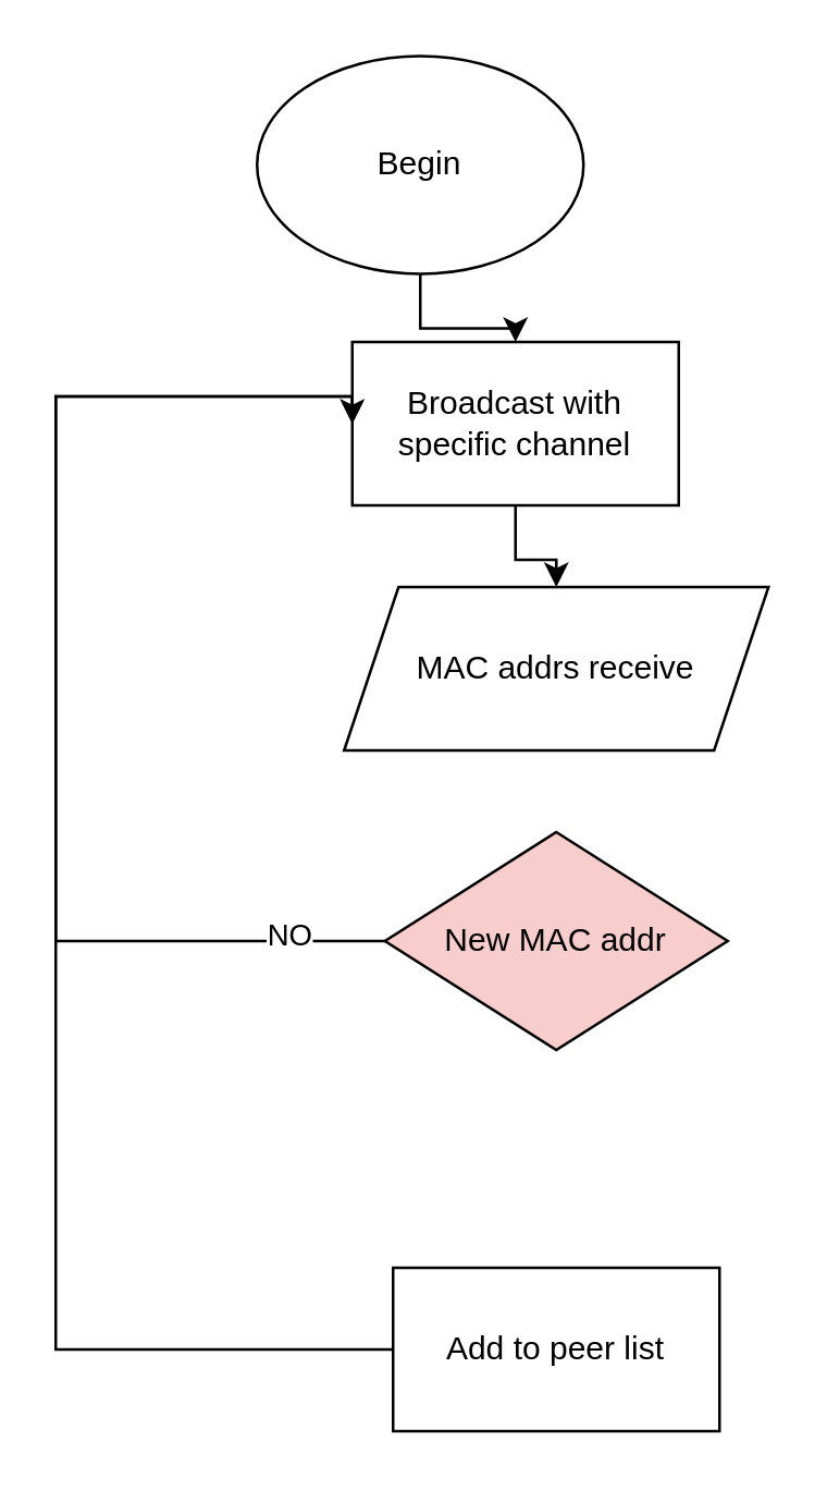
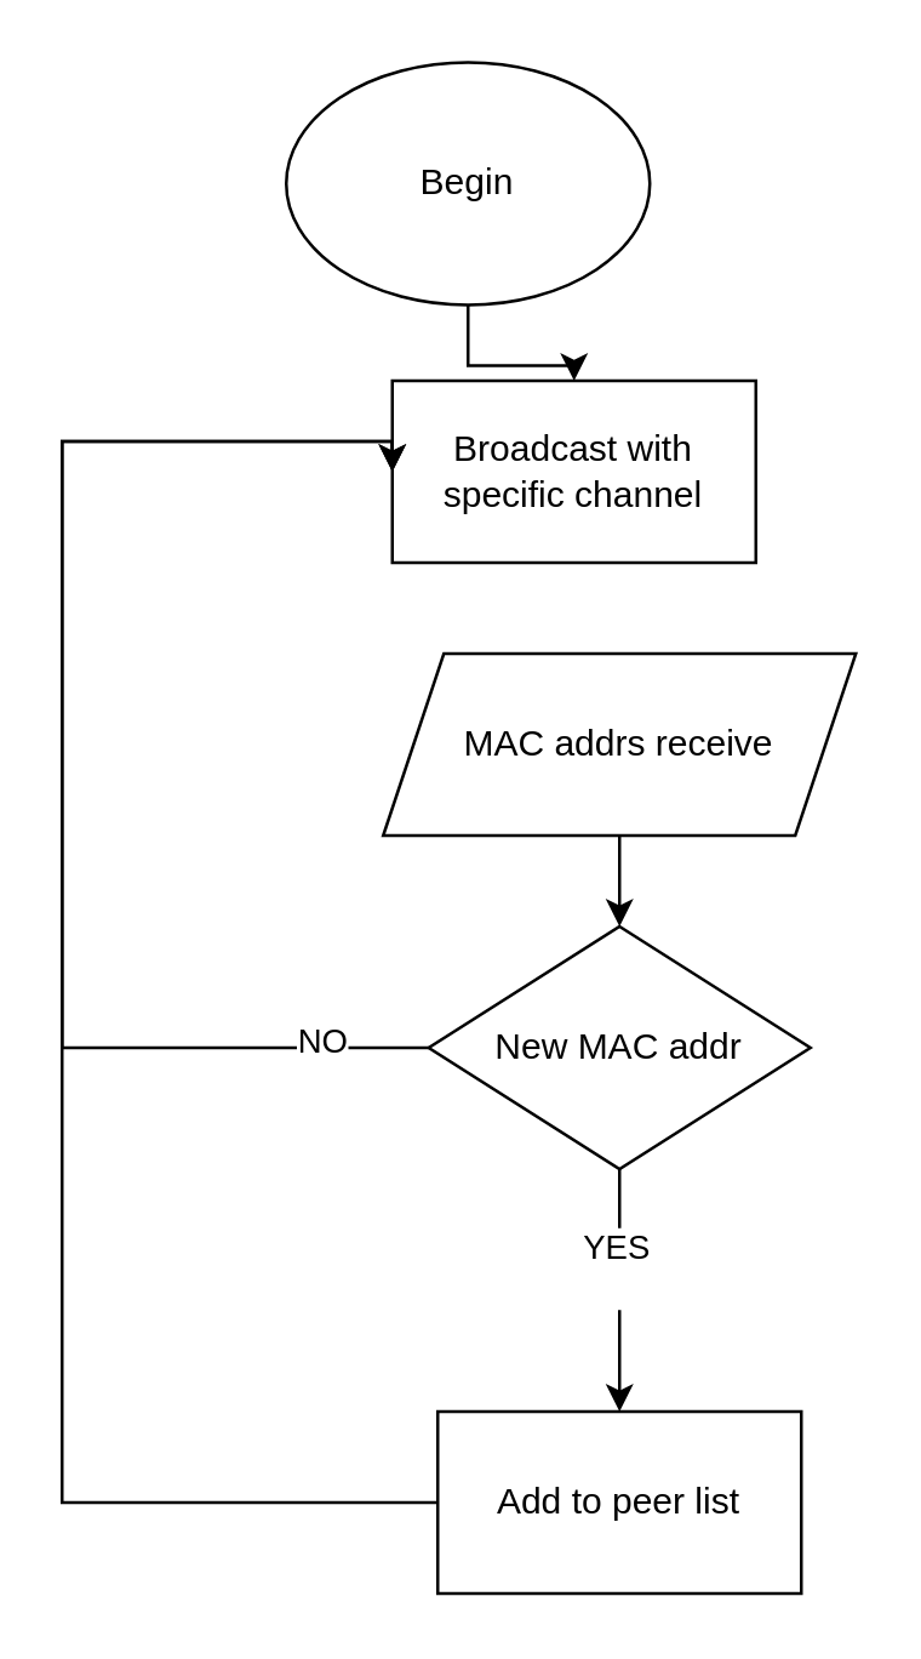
  <mxCell id="0" />
  <mxCell id="1" parent="0" />
  <mxCell id="2" value="" style="edgeStyle=orthogonalEdgeStyle;rounded=0;orthogonalLoop=1;jettySize=auto;html=1;" edge="1" parent="1" source="3" target="5"><mxGeometry relative="1" as="geometry" /></mxCell>
  <mxCell id="3" value="Begin" style="ellipse;whiteSpace=wrap;html=1;" vertex="1" parent="1"><mxGeometry x="94" y="20" width="120" height="80" as="geometry" /></mxCell>
- <mxCell id="4" style="edgeStyle=orthogonalEdgeStyle;rounded=0;orthogonalLoop=1;jettySize=auto;html=1;" edge="1" parent="1" source="5" target="7"><mxGeometry relative="1" as="geometry" /></mxCell>
  <mxCell id="5" value="Broadcast with specific channel" style="whiteSpace=wrap;html=1;" vertex="1" parent="1"><mxGeometry x="129" y="125" width="120" height="60" as="geometry" /></mxCell>
+ <mxCell id="6" value="" style="edgeStyle=orthogonalEdgeStyle;rounded=0;orthogonalLoop=1;jettySize=auto;html=1;" edge="1" parent="1" source="7" target="12"><mxGeometry relative="1" as="geometry" /></mxCell>
  <mxCell id="7" value="MAC addrs receive" style="shape=parallelogram;perimeter=parallelogramPerimeter;whiteSpace=wrap;html=1;fixedSize=1;" vertex="1" parent="1"><mxGeometry x="126" y="215" width="156" height="60" as="geometry" /></mxCell>
- <mxCell id="10" style="edgeStyle=orthogonalEdgeStyle;rounded=0;orthogonalLoop=1;jettySize=auto;html=1;entryX=0;entryY=0.5;entryDx=0;entryDy=0;endArrow=open;" edge="1" parent="1" source="12" target="5"><mxGeometry relative="1" as="geometry"><Array as="points"><mxPoint x="20" y="345" /><mxPoint x="20" y="145" /></Array></mxGeometry></mxCell>
+ <mxCell id="8" value="" style="edgeStyle=orthogonalEdgeStyle;rounded=0;orthogonalLoop=1;jettySize=auto;html=1;" edge="1" parent="1" source="12" target="14"><mxGeometry relative="1" as="geometry" /></mxCell>
+ <mxCell id="9" value="YES&lt;div&gt;&lt;br&gt;&lt;/div&gt;" style="edgeLabel;html=1;align=center;verticalAlign=middle;resizable=0;points=[];" vertex="1" connectable="0" parent="8"><mxGeometry x="-0.209" y="-2" relative="1" as="geometry"><mxPoint as="offset" /></mxGeometry></mxCell>
+ <mxCell id="10" style="edgeStyle=orthogonalEdgeStyle;rounded=0;orthogonalLoop=1;jettySize=auto;html=1;entryX=0;entryY=0.5;entryDx=0;entryDy=0;" edge="1" parent="1" source="12" target="5"><mxGeometry relative="1" as="geometry"><Array as="points"><mxPoint x="20" y="345" /><mxPoint x="20" y="145" /></Array></mxGeometry></mxCell>
  <mxCell id="11" value="NO" style="edgeLabel;html=1;align=center;verticalAlign=middle;resizable=0;points=[];" vertex="1" connectable="0" parent="10"><mxGeometry x="-0.835" y="-3" relative="1" as="geometry"><mxPoint as="offset" /></mxGeometry></mxCell>
- <mxCell id="12" value="New MAC addr" style="rhombus;whiteSpace=wrap;html=1;fillColor=#f8cecc;" vertex="1" parent="1"><mxGeometry x="141" y="305" width="126" height="80" as="geometry" /></mxCell>
+ <mxCell id="12" value="New MAC addr" style="rhombus;whiteSpace=wrap;html=1;" vertex="1" parent="1"><mxGeometry x="141" y="305" width="126" height="80" as="geometry" /></mxCell>
  <mxCell id="13" style="edgeStyle=orthogonalEdgeStyle;rounded=0;orthogonalLoop=1;jettySize=auto;html=1;entryX=0;entryY=0.5;entryDx=0;entryDy=0;" edge="1" parent="1" source="14" target="5"><mxGeometry relative="1" as="geometry"><Array as="points"><mxPoint x="20" y="495" /><mxPoint x="20" y="145" /></Array></mxGeometry></mxCell>
  <mxCell id="14" value="Add to peer list" style="whiteSpace=wrap;html=1;" vertex="1" parent="1"><mxGeometry x="144" y="465" width="120" height="60" as="geometry" /></mxCell>
